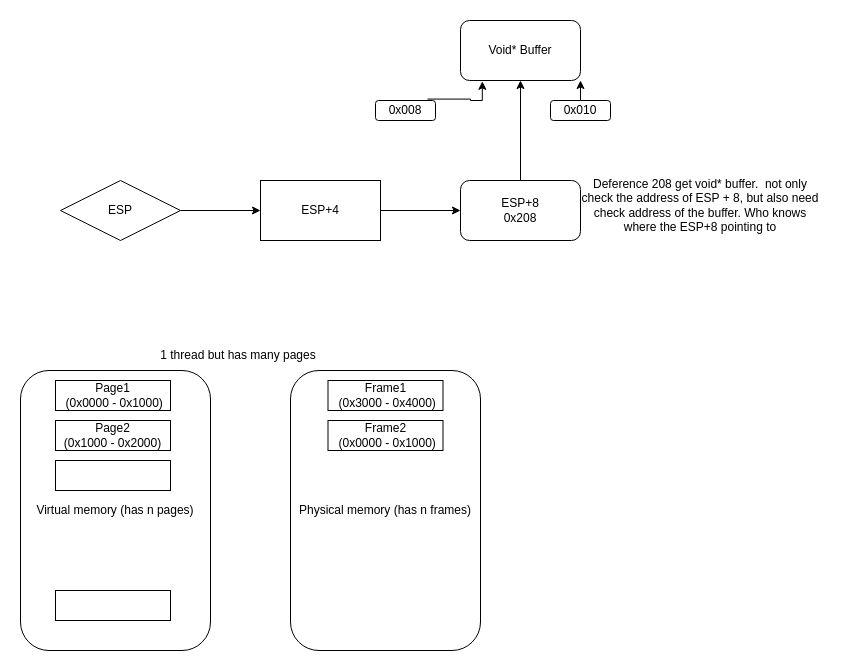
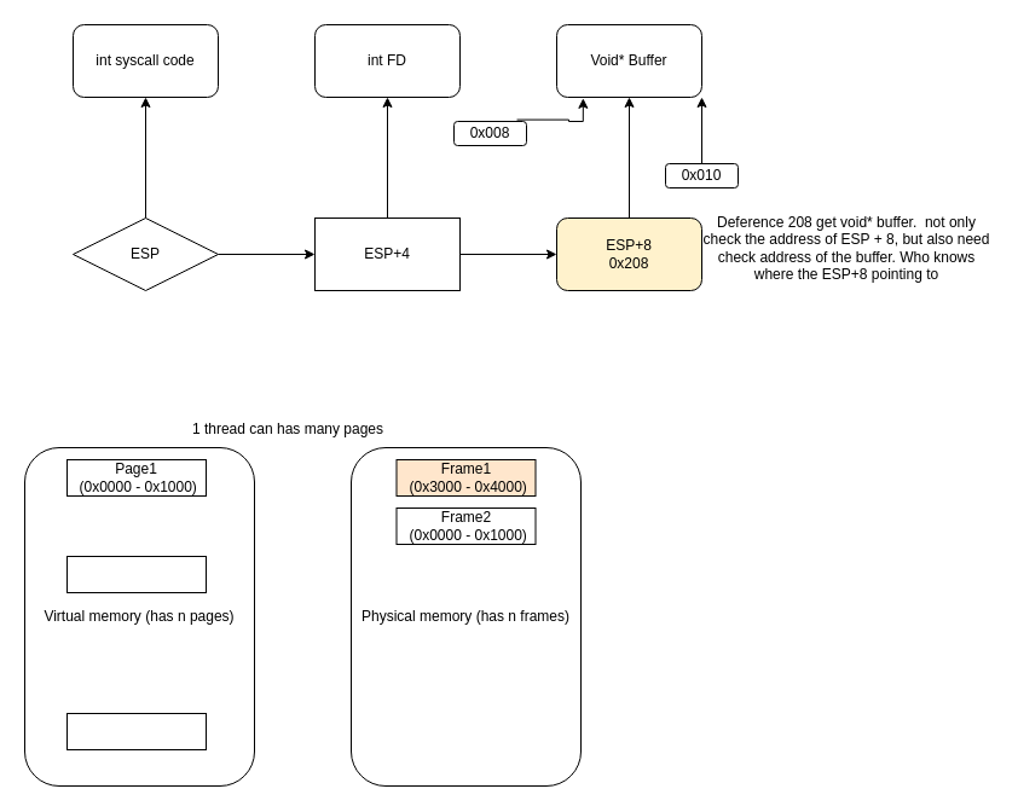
  <mxCell id="0" />
  <mxCell id="1" parent="0" />
+ <mxCell id="2" value="" style="edgeStyle=orthogonalEdgeStyle;rounded=0;orthogonalLoop=1;jettySize=auto;html=1;" edge="1" parent="1" source="4" target="5"><mxGeometry relative="1" as="geometry" /></mxCell>
  <mxCell id="3" value="" style="edgeStyle=orthogonalEdgeStyle;rounded=0;orthogonalLoop=1;jettySize=auto;html=1;" edge="1" parent="1" source="4" target="8"><mxGeometry relative="1" as="geometry" /></mxCell>
  <mxCell id="4" value="ESP" style="rhombus;whiteSpace=wrap;html=1;" vertex="1" parent="1"><mxGeometry x="60" y="180" width="120" height="60" as="geometry" /></mxCell>
+ <mxCell id="5" value="int syscall code" style="whiteSpace=wrap;html=1;rounded=1;" vertex="1" parent="1"><mxGeometry x="60" y="20" width="120" height="60" as="geometry" /></mxCell>
  <mxCell id="6" value="" style="edgeStyle=orthogonalEdgeStyle;rounded=0;orthogonalLoop=1;jettySize=auto;html=1;" edge="1" parent="1" source="8" target="10"><mxGeometry relative="1" as="geometry" /></mxCell>
+ <mxCell id="7" value="" style="edgeStyle=orthogonalEdgeStyle;rounded=0;orthogonalLoop=1;jettySize=auto;html=1;" edge="1" parent="1" source="8" target="11"><mxGeometry relative="1" as="geometry" /></mxCell>
  <mxCell id="8" value="ESP+4" style="whiteSpace=wrap;html=1;rounded=0;" vertex="1" parent="1"><mxGeometry x="260" y="180" width="120" height="60" as="geometry" /></mxCell>
  <mxCell id="9" value="" style="edgeStyle=orthogonalEdgeStyle;rounded=0;orthogonalLoop=1;jettySize=auto;html=1;" edge="1" parent="1" source="10" target="13"><mxGeometry relative="1" as="geometry" /></mxCell>
- <mxCell id="10" value="ESP+8&lt;br&gt;0x208" style="whiteSpace=wrap;html=1;rounded=1;" vertex="1" parent="1"><mxGeometry x="460" y="180" width="120" height="60" as="geometry" /></mxCell>
+ <mxCell id="10" value="ESP+8&lt;br&gt;0x208" style="whiteSpace=wrap;html=1;rounded=1;fillColor=#fff2cc;" vertex="1" parent="1"><mxGeometry x="460" y="180" width="120" height="60" as="geometry" /></mxCell>
+ <mxCell id="11" value="int FD" style="rounded=1;whiteSpace=wrap;html=1;" vertex="1" parent="1"><mxGeometry x="260" y="20" width="120" height="60" as="geometry" /></mxCell>
  <mxCell id="12" value="" style="edgeStyle=orthogonalEdgeStyle;rounded=0;orthogonalLoop=1;jettySize=auto;html=1;exitX=0.867;exitY=-0.071;exitDx=0;exitDy=0;exitPerimeter=0;entryX=0.182;entryY=1.014;entryDx=0;entryDy=0;entryPerimeter=0;" edge="1" parent="1" source="14" target="13"><mxGeometry relative="1" as="geometry"><mxPoint x="420" y="120" as="targetPoint" /><Array as="points"><mxPoint x="470" y="99" /><mxPoint x="470" y="100" /><mxPoint x="482" y="100" /></Array></mxGeometry></mxCell>
  <mxCell id="13" value="Void* Buffer&lt;br&gt;" style="whiteSpace=wrap;html=1;rounded=1;" vertex="1" parent="1"><mxGeometry x="460" y="20" width="120" height="60" as="geometry" /></mxCell>
  <mxCell id="14" value="0x008" style="rounded=1;whiteSpace=wrap;html=1;" vertex="1" parent="1"><mxGeometry x="375" y="100" width="60" height="20" as="geometry" /></mxCell>
  <mxCell id="15" value="" style="edgeStyle=orthogonalEdgeStyle;rounded=0;orthogonalLoop=1;jettySize=auto;html=1;" edge="1" parent="1" source="16" target="13"><mxGeometry relative="1" as="geometry"><Array as="points"><mxPoint x="580" y="80" /></Array></mxGeometry></mxCell>
- <mxCell id="16" value="0x010" style="rounded=1;whiteSpace=wrap;html=1;" vertex="1" parent="1"><mxGeometry x="550" y="100" width="60" height="20" as="geometry" /></mxCell>
+ <mxCell id="16" value="0x010" style="rounded=1;whiteSpace=wrap;html=1;" vertex="1" parent="1"><mxGeometry x="550" y="135" width="60" height="20" as="geometry" /></mxCell>
  <mxCell id="17" value="Deference 208 get void* buffer.&amp;nbsp; not only check the address of ESP + 8, but also need check address of the buffer. Who knows where the ESP+8 pointing to" style="text;html=1;strokeColor=none;fillColor=none;align=center;verticalAlign=middle;whiteSpace=wrap;rounded=0;" vertex="1" parent="1"><mxGeometry x="580" y="180" width="240" height="50" as="geometry" /></mxCell>
  <mxCell id="18" value="Virtual memory (has n pages)" style="rounded=1;whiteSpace=wrap;html=1;" vertex="1" parent="1"><mxGeometry x="20" y="370" width="190" height="280" as="geometry" /></mxCell>
  <mxCell id="19" value="Page1&lt;br&gt;&amp;nbsp;(0x0000 - 0x1000)" style="rounded=0;whiteSpace=wrap;html=1;" vertex="1" parent="1"><mxGeometry x="55" y="380" width="115" height="30" as="geometry" /></mxCell>
- <mxCell id="20" value="Page2&lt;br&gt;(0x1000 - 0x2000)" style="rounded=0;whiteSpace=wrap;html=1;" vertex="1" parent="1"><mxGeometry x="55" y="420" width="115" height="30" as="geometry" /></mxCell>
  <mxCell id="21" value="" style="rounded=0;whiteSpace=wrap;html=1;" vertex="1" parent="1"><mxGeometry x="55" y="460" width="115" height="30" as="geometry" /></mxCell>
  <mxCell id="22" value="" style="rounded=0;whiteSpace=wrap;html=1;" vertex="1" parent="1"><mxGeometry x="55" y="590" width="115" height="30" as="geometry" /></mxCell>
  <mxCell id="23" value="Physical memory (has n frames)" style="rounded=1;whiteSpace=wrap;html=1;" vertex="1" parent="1"><mxGeometry x="290" y="370" width="190" height="280" as="geometry" /></mxCell>
- <mxCell id="24" value="Frame1&lt;br&gt;&amp;nbsp;(0x3000 - 0x4000)" style="rounded=0;whiteSpace=wrap;html=1;" vertex="1" parent="1"><mxGeometry x="327.5" y="380" width="115" height="30" as="geometry" /></mxCell>
+ <mxCell id="24" value="Frame1&lt;br&gt;&amp;nbsp;(0x3000 - 0x4000)" style="rounded=0;whiteSpace=wrap;html=1;fillColor=#ffe6cc;" vertex="1" parent="1"><mxGeometry x="327.5" y="380" width="115" height="30" as="geometry" /></mxCell>
  <mxCell id="25" value="Frame2&lt;br&gt;&amp;nbsp;(0x0000 - 0x1000)" style="rounded=0;whiteSpace=wrap;html=1;" vertex="1" parent="1"><mxGeometry x="327.5" y="420" width="115" height="30" as="geometry" /></mxCell>
- <mxCell id="26" value="1 thread but has many pages" style="text;html=1;strokeColor=none;fillColor=none;align=center;verticalAlign=middle;whiteSpace=wrap;rounded=0;" vertex="1" parent="1"><mxGeometry x="147.5" y="340" width="180" height="30" as="geometry" /></mxCell>
+ <mxCell id="26" value="1 thread can has many pages" style="text;html=1;strokeColor=none;fillColor=none;align=center;verticalAlign=middle;whiteSpace=wrap;rounded=0;" vertex="1" parent="1"><mxGeometry x="147.5" y="340" width="180" height="30" as="geometry" /></mxCell>
